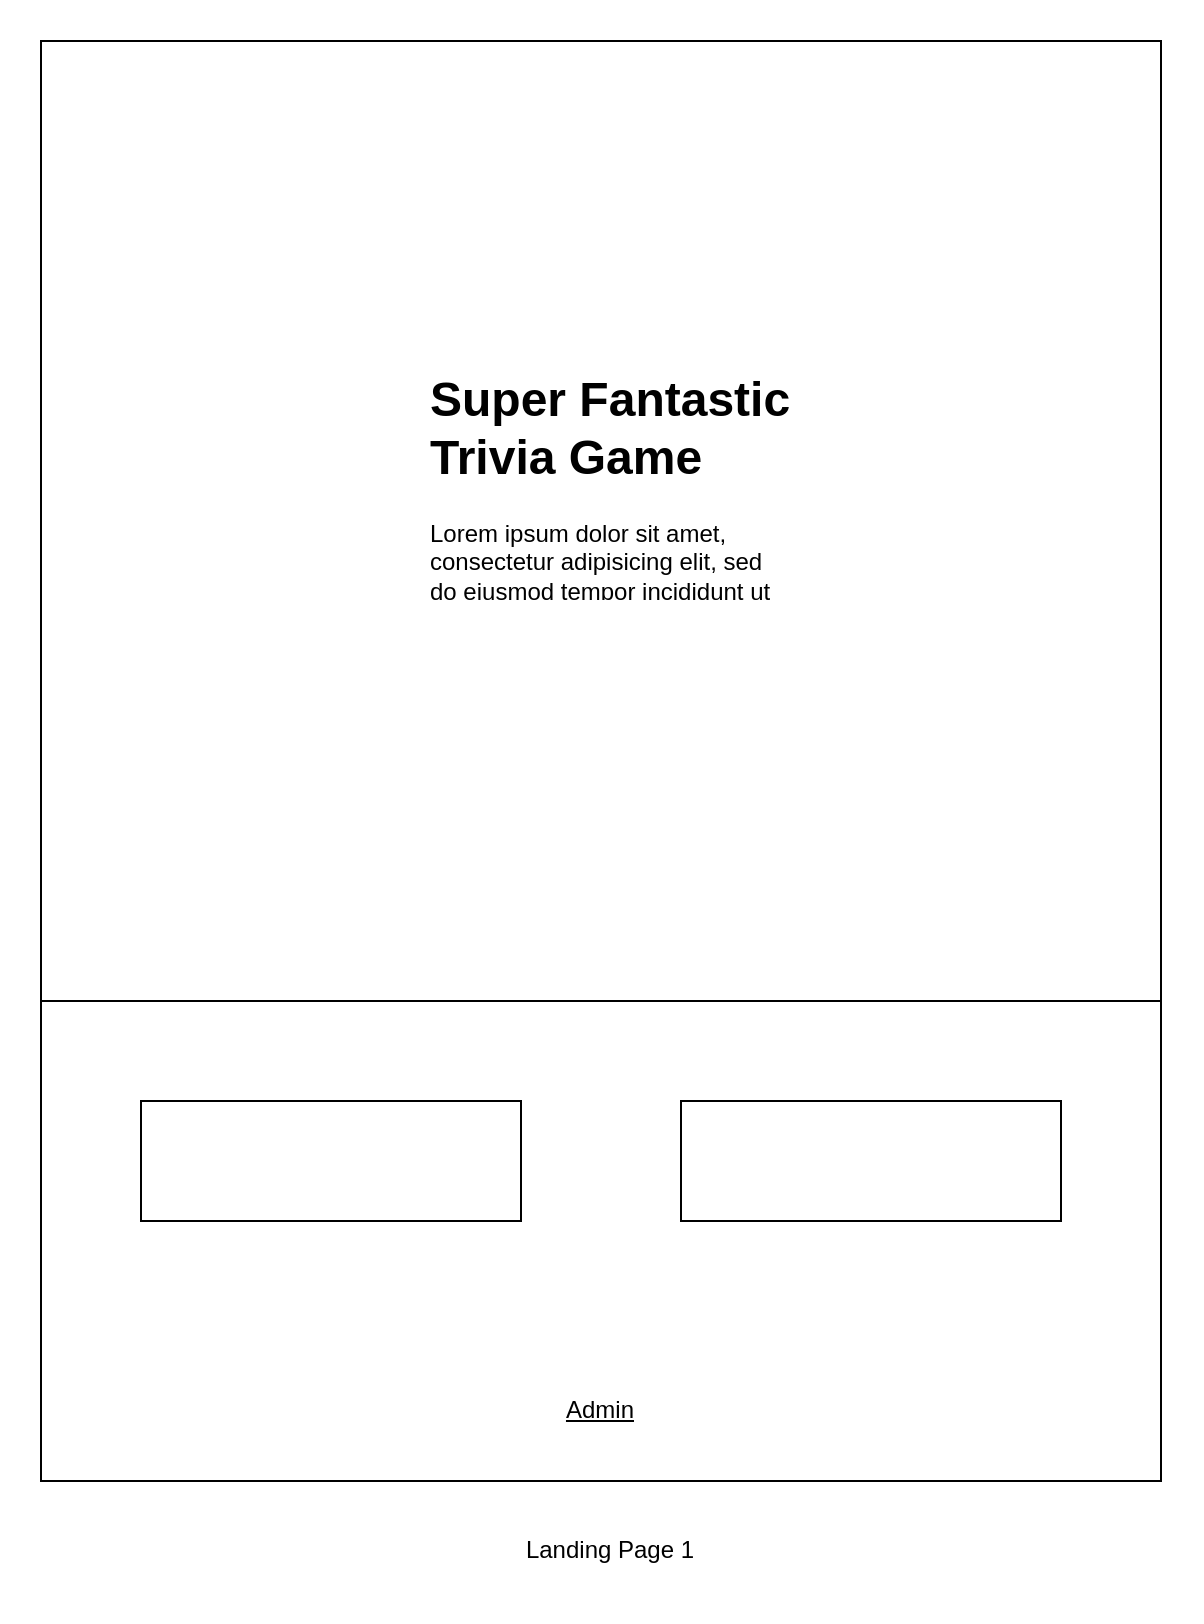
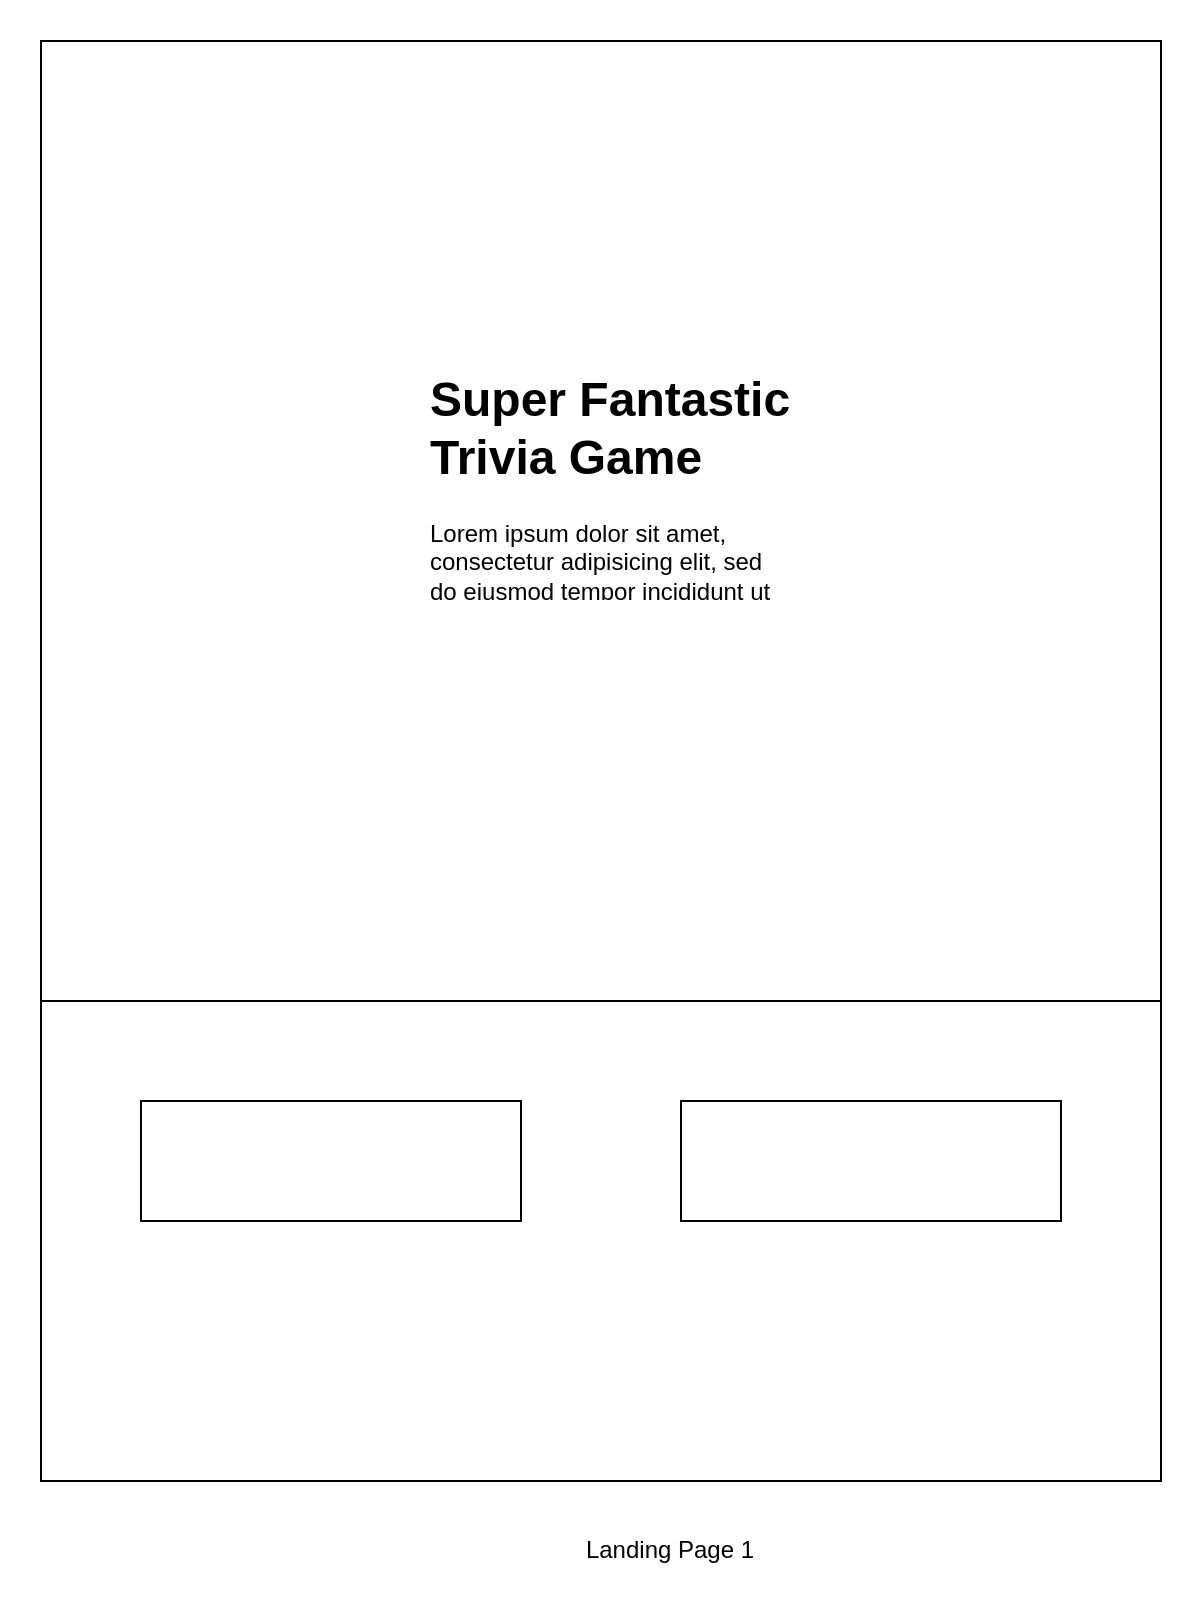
  <mxCell id="0" />
  <mxCell id="1" parent="0" />
  <mxCell id="2" value="" style="rounded=0;whiteSpace=wrap;html=1;direction=south;" parent="1" vertex="1"><mxGeometry x="20" y="20" width="560" height="720" as="geometry" /></mxCell>
  <mxCell id="3" value="" style="rounded=0;whiteSpace=wrap;html=1;" parent="1" vertex="1"><mxGeometry x="70" y="550" width="190" height="60" as="geometry" /></mxCell>
  <mxCell id="4" value="" style="rounded=0;whiteSpace=wrap;html=1;" parent="1" vertex="1"><mxGeometry x="340" y="550" width="190" height="60" as="geometry" /></mxCell>
  <mxCell id="5" value="" style="endArrow=none;html=1;rounded=0;" parent="1" target="2" edge="1"><mxGeometry width="50" height="50" relative="1" as="geometry"><mxPoint x="20" y="500" as="sourcePoint" /><mxPoint x="70" y="450" as="targetPoint" /><Array as="points"><mxPoint x="580" y="500" /></Array></mxGeometry></mxCell>
- <mxCell id="6" value="&lt;u&gt;Admin&lt;/u&gt;" style="text;html=1;strokeColor=none;fillColor=none;align=center;verticalAlign=middle;whiteSpace=wrap;rounded=0;" parent="1" vertex="1"><mxGeometry x="270" y="690" width="60" height="30" as="geometry" /></mxCell>
  <mxCell id="7" value="&lt;h1&gt;Super Fantastic Trivia Game&lt;/h1&gt;&lt;p&gt;Lorem ipsum dolor sit amet, consectetur adipisicing elit, sed do eiusmod tempor incididunt ut labore et dolore magna aliqua.&lt;/p&gt;" style="text;html=1;strokeColor=none;fillColor=none;spacing=5;spacingTop=-20;whiteSpace=wrap;overflow=hidden;rounded=0;" parent="1" vertex="1"><mxGeometry x="210" y="180" width="190" height="120" as="geometry" /></mxCell>
- <mxCell id="8" value="Landing Page 1" style="text;html=1;strokeColor=none;fillColor=none;align=center;verticalAlign=middle;whiteSpace=wrap;rounded=0;" vertex="1" parent="1"><mxGeometry x="240" y="760" width="130" height="30" as="geometry" /></mxCell>
+ <mxCell id="8" value="Landing Page 1" style="text;html=1;strokeColor=none;fillColor=none;align=center;verticalAlign=middle;whiteSpace=wrap;rounded=0;" vertex="1" parent="1"><mxGeometry x="270" y="760" width="130" height="30" as="geometry" /></mxCell>
